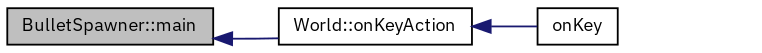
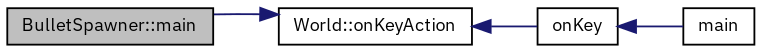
  digraph {
    fontname="IBM Plex Sans"
    rankdir=LR
    node [color=black fillcolor=white fontname="IBM Plex Sans" fontsize=10 shape=record style=filled]
    edge [color=midnightblue dir=back fontname="IBM Plex Sans" fontsize=10 labelfontname=Helvetica labelfontsize=10 style=solid]
    n1 [fillcolor=grey75 fontcolor=black height=0.2 label="BulletSpawner::main" width=0.4]
    n2 [height=0.2 label="World::onKeyAction" width=0.4]
    n3 [height=0.2 label=onKey width=0.4]
-   n1 -> n2
+   n4 [height=0.2 label=main width=0.4]
+   n2 -> n1
    n2 -> n3
+   n3 -> n4
  }
